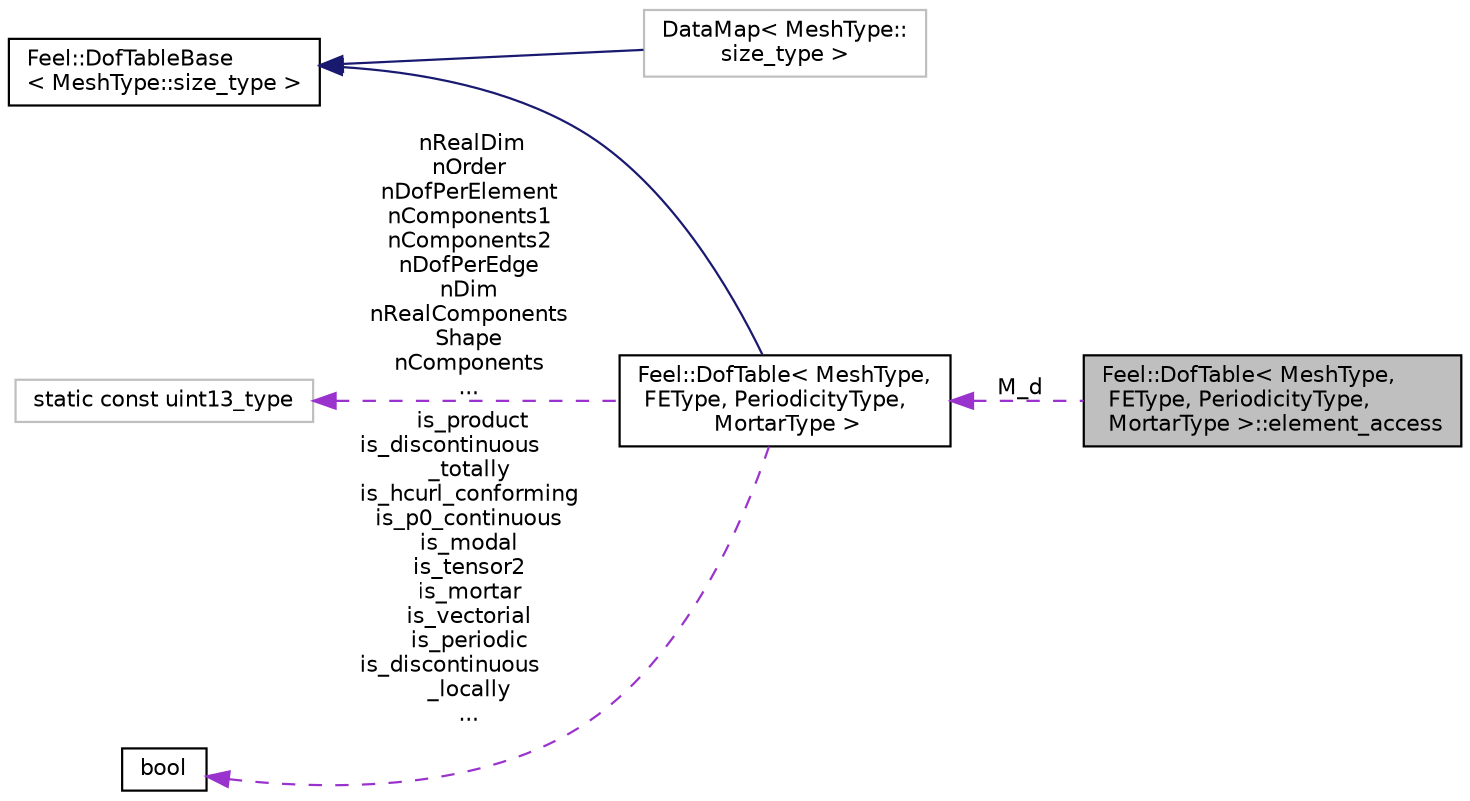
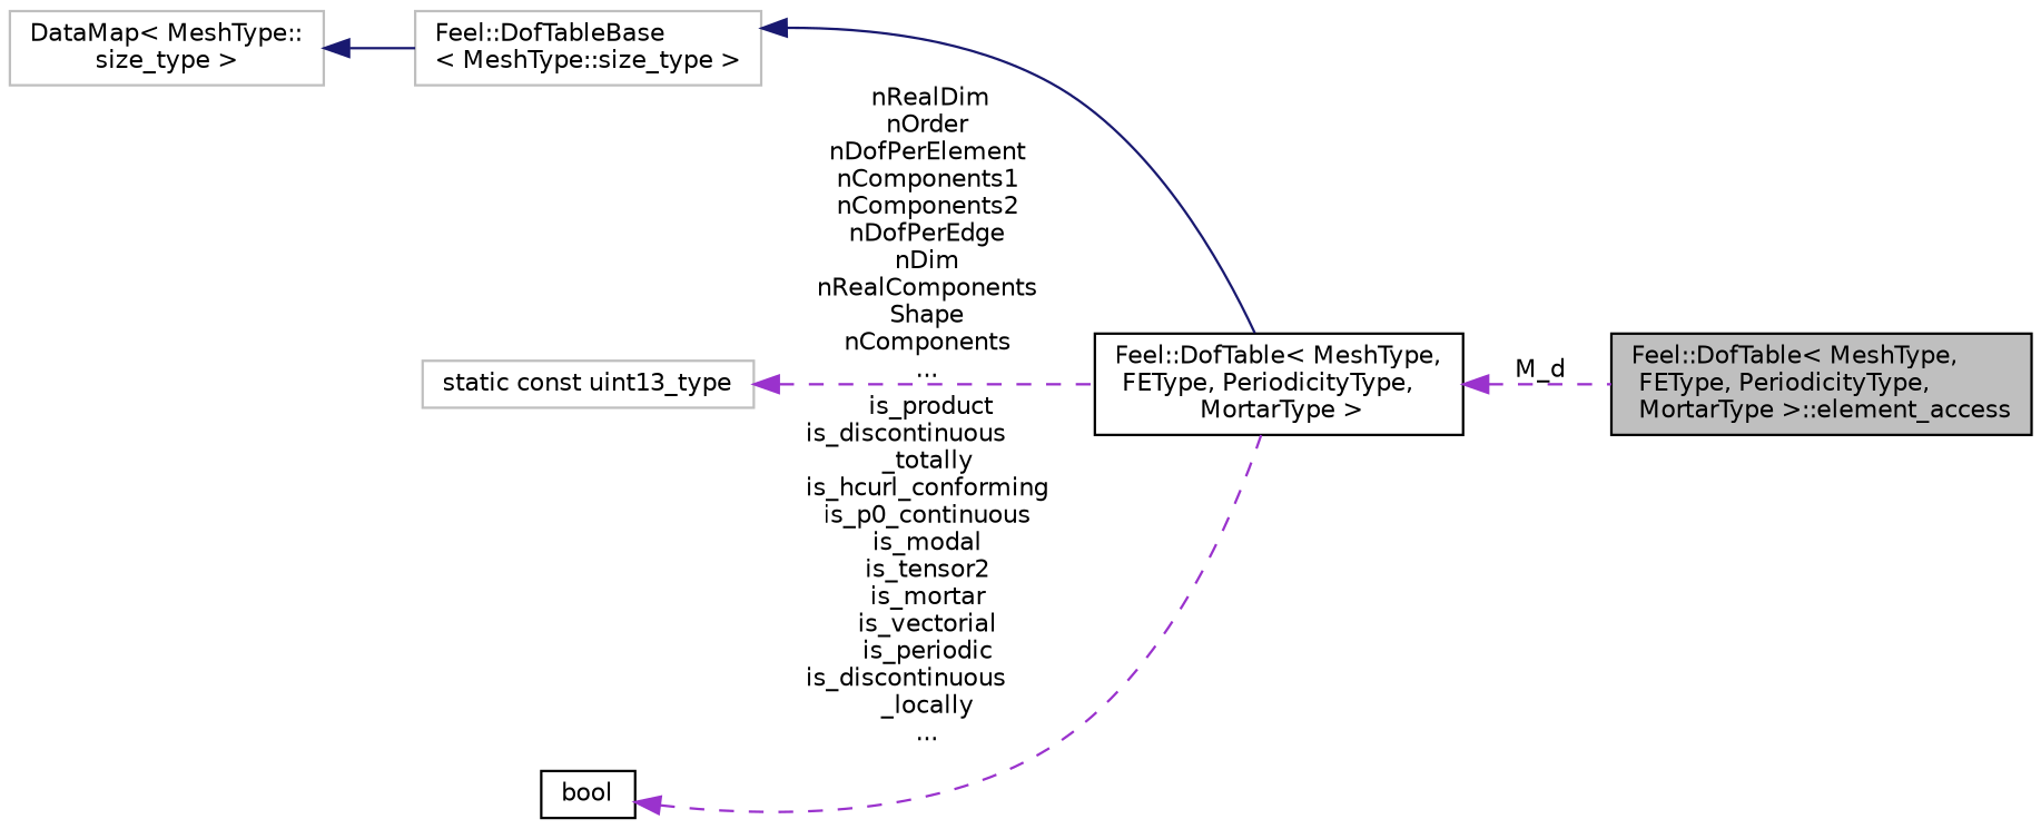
  digraph {
    rankdir=LR
    node [color=black fillcolor=white fontname=Helvetica fontsize=10 shape=record style=filled]
    edge [color=darkorchid3 dir=back fontname=Helvetica fontsize=10 labelfontname=Helvetica labelfontsize=10 style=dashed]
    n1 [fillcolor=grey75 fontcolor=black height=0.2 label="Feel::DofTable\< MeshType,\l FEType, PeriodicityType,\l MortarType \>::element_access" width=0.4]
    n2 [height=0.2 label="Feel::DofTable\< MeshType,\l FEType, PeriodicityType,\l MortarType \>" width=0.4]
-   n3 [height=0.2 label="Feel::DofTableBase\l\< MeshType::size_type \>" width=0.4]
+   n3 [color=grey75 height=0.2 label="Feel::DofTableBase\l\< MeshType::size_type \>" width=0.4]
    n4 [color=grey75 height=0.2 label="DataMap\< MeshType::\lsize_type  \>" width=0.4]
    n5 [color=grey75 height=0.2 label="static const uint13_type" width=0.4]
    n6 [height=0.2 label=bool width=0.4]
    n2 -> n1 [label=" M_d"]
    n3 -> n2 [color=midnightblue style=solid]
-   n3 -> n4 [color=midnightblue style=solid]
+   n4 -> n3 [color=midnightblue style=solid]
    n5 -> n2 [label=" nRealDim\nnOrder\nnDofPerElement\nnComponents1\nnComponents2\nnDofPerEdge\nnDim\nnRealComponents\nShape\nnComponents\n..."]
    n6 -> n2 [label=" is_product\nis_discontinuous\l_totally\nis_hcurl_conforming\nis_p0_continuous\nis_modal\nis_tensor2\nis_mortar\nis_vectorial\nis_periodic\nis_discontinuous\l_locally\n..."]
  }
